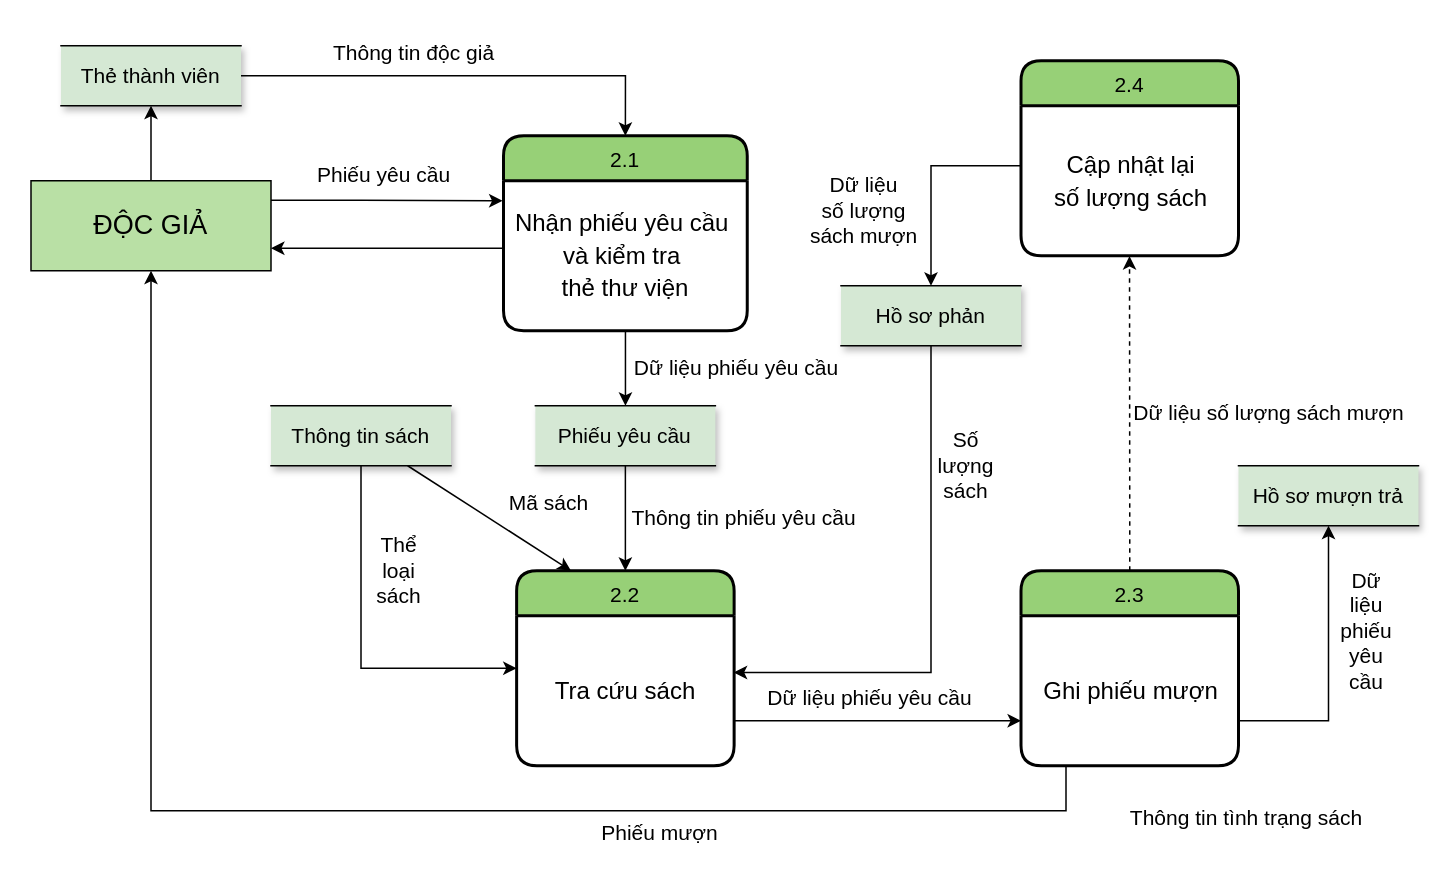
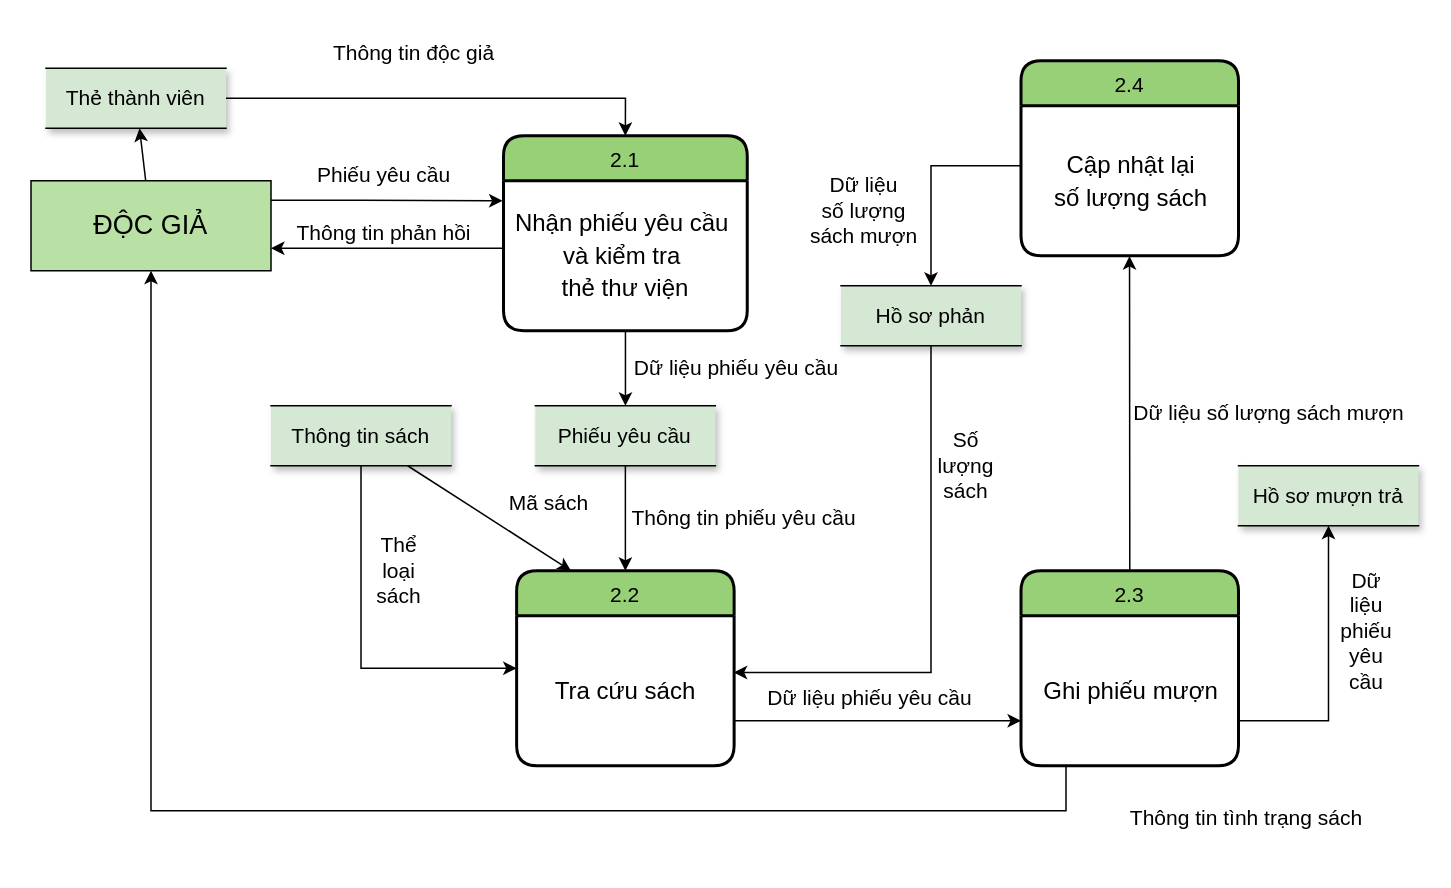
  <mxCell id="0" />
  <mxCell id="1" parent="0" />
  <mxCell id="2" style="edgeStyle=orthogonalEdgeStyle;rounded=0;orthogonalLoop=1;jettySize=auto;html=1;entryX=-0.004;entryY=0.134;entryDx=0;entryDy=0;entryPerimeter=0;fontSize=18;" parent="1" source="4" target="6" edge="1"><mxGeometry relative="1" as="geometry"><Array as="points"><mxPoint x="240" y="133" /><mxPoint x="240" y="133" /></Array></mxGeometry></mxCell>
  <mxCell id="3" value="" style="edgeStyle=none;rounded=0;orthogonalLoop=1;jettySize=auto;html=1;fontSize=14;" parent="1" source="4" target="18" edge="1"><mxGeometry relative="1" as="geometry" /></mxCell>
  <mxCell id="4" value="&lt;font style=&quot;font-size: 18px;&quot;&gt;ĐỘC GIẢ&lt;/font&gt;" style="rounded=0;whiteSpace=wrap;html=1;fillColor=#B9E0A5;" parent="1" vertex="1"><mxGeometry x="20" y="120" width="160" height="60" as="geometry" /></mxCell>
  <mxCell id="5" value="2.1" style="swimlane;childLayout=stackLayout;horizontal=1;startSize=30;horizontalStack=0;rounded=1;fontSize=14;fontStyle=0;strokeWidth=2;resizeParent=0;resizeLast=1;shadow=0;dashed=0;align=center;fillColor=#97D077;" parent="1" vertex="1"><mxGeometry x="335" y="90" width="162.5" height="130" as="geometry" /></mxCell>
  <mxCell id="6" value="&lt;font style=&quot;font-size: 16px;&quot;&gt;&lt;font style=&quot;&quot;&gt;Nhận phiếu yêu cầu&amp;nbsp;&lt;br&gt;&lt;/font&gt;và kiểm tra&amp;nbsp;&lt;br&gt;thẻ thư viện&lt;/font&gt;" style="text;html=1;align=center;verticalAlign=middle;resizable=0;points=[];autosize=1;strokeColor=none;fillColor=none;fontSize=18;" parent="5" vertex="1"><mxGeometry y="30" width="162.5" height="100" as="geometry" /></mxCell>
  <mxCell id="7" value="2.2" style="swimlane;childLayout=stackLayout;horizontal=1;startSize=30;horizontalStack=0;rounded=1;fontSize=14;fontStyle=0;strokeWidth=2;resizeParent=0;resizeLast=1;shadow=0;dashed=0;align=center;fillColor=#97D077;" parent="1" vertex="1"><mxGeometry x="343.75" y="380" width="145" height="130" as="geometry" /></mxCell>
  <mxCell id="8" value="&lt;span style=&quot;font-size: 16px;&quot;&gt;Tra cứu sách&lt;/span&gt;" style="text;html=1;align=center;verticalAlign=middle;resizable=0;points=[];autosize=1;strokeColor=none;fillColor=none;fontSize=18;" parent="7" vertex="1"><mxGeometry y="30" width="145" height="100" as="geometry" /></mxCell>
  <mxCell id="9" style="edgeStyle=orthogonalEdgeStyle;rounded=0;orthogonalLoop=1;jettySize=auto;html=1;fontSize=14;" parent="1" source="11" edge="1"><mxGeometry relative="1" as="geometry"><mxPoint x="100" y="180" as="targetPoint" /><Array as="points"><mxPoint x="710" y="540" /><mxPoint x="100" y="540" /></Array></mxGeometry></mxCell>
- <mxCell id="10" style="edgeStyle=orthogonalEdgeStyle;rounded=0;orthogonalLoop=1;jettySize=auto;html=1;entryX=0.499;entryY=1.002;entryDx=0;entryDy=0;entryPerimeter=0;fontSize=14;dashed=1;" parent="1" source="11" target="14" edge="1"><mxGeometry relative="1" as="geometry"><Array as="points"><mxPoint x="752" y="350" /><mxPoint x="752" y="350" /></Array></mxGeometry></mxCell>
+ <mxCell id="10" style="edgeStyle=orthogonalEdgeStyle;rounded=0;orthogonalLoop=1;jettySize=auto;html=1;entryX=0.499;entryY=1.002;entryDx=0;entryDy=0;entryPerimeter=0;fontSize=14;" parent="1" source="11" target="14" edge="1"><mxGeometry relative="1" as="geometry"><Array as="points"><mxPoint x="752" y="350" /><mxPoint x="752" y="350" /></Array></mxGeometry></mxCell>
  <mxCell id="11" value="2.3" style="swimlane;childLayout=stackLayout;horizontal=1;startSize=30;horizontalStack=0;rounded=1;fontSize=14;fontStyle=0;strokeWidth=2;resizeParent=0;resizeLast=1;shadow=0;dashed=0;align=center;fillColor=#97D077;" parent="1" vertex="1"><mxGeometry x="680" y="380" width="145" height="130" as="geometry" /></mxCell>
  <mxCell id="12" value="&lt;span style=&quot;font-size: 16px;&quot;&gt;Ghi phiếu mượn&lt;/span&gt;" style="text;html=1;align=center;verticalAlign=middle;resizable=0;points=[];autosize=1;strokeColor=none;fillColor=none;fontSize=18;" parent="11" vertex="1"><mxGeometry y="30" width="145" height="100" as="geometry" /></mxCell>
  <mxCell id="13" value="2.4" style="swimlane;childLayout=stackLayout;horizontal=1;startSize=30;horizontalStack=0;rounded=1;fontSize=14;fontStyle=0;strokeWidth=2;resizeParent=0;resizeLast=1;shadow=0;dashed=0;align=center;fillColor=#97D077;" parent="1" vertex="1"><mxGeometry x="680" y="40" width="145" height="130" as="geometry" /></mxCell>
  <mxCell id="14" value="&lt;span style=&quot;font-size: 16px;&quot;&gt;Cập nhật lại &lt;br&gt;số lượng sách&lt;/span&gt;" style="text;html=1;align=center;verticalAlign=middle;resizable=0;points=[];autosize=1;strokeColor=none;fillColor=none;fontSize=18;" parent="13" vertex="1"><mxGeometry y="30" width="145" height="100" as="geometry" /></mxCell>
  <mxCell id="15" value="&lt;font style=&quot;font-size: 14px;&quot;&gt;Phiếu yêu cầu&lt;/font&gt;" style="text;html=1;align=center;verticalAlign=middle;resizable=0;points=[];autosize=1;strokeColor=none;fillColor=none;fontSize=16;" parent="1" vertex="1"><mxGeometry x="200" y="100" width="110" height="30" as="geometry" /></mxCell>
+ <mxCell id="16" value="Thông tin phản hồi" style="text;html=1;align=center;verticalAlign=middle;resizable=0;points=[];autosize=1;strokeColor=none;fillColor=none;fontSize=14;" parent="1" vertex="1"><mxGeometry x="185" y="140" width="140" height="30" as="geometry" /></mxCell>
  <mxCell id="17" style="edgeStyle=orthogonalEdgeStyle;rounded=0;orthogonalLoop=1;jettySize=auto;html=1;entryX=0.5;entryY=0;entryDx=0;entryDy=0;fontSize=14;" parent="1" source="18" target="5" edge="1"><mxGeometry relative="1" as="geometry" /></mxCell>
- <mxCell id="18" value="&lt;span style=&quot;&quot;&gt;Thẻ thành viên&lt;/span&gt;" style="shape=partialRectangle;whiteSpace=wrap;html=1;left=0;right=0;fillColor=#D5E8D4;shadow=1;strokeColor=#000000;fontSize=14;" parent="1" vertex="1"><mxGeometry x="40" y="30" width="120" height="40" as="geometry" /></mxCell>
+ <mxCell id="18" value="&lt;span style=&quot;&quot;&gt;Thẻ thành viên&lt;/span&gt;" style="shape=partialRectangle;whiteSpace=wrap;html=1;left=0;right=0;fillColor=#D5E8D4;shadow=1;strokeColor=#000000;fontSize=14;" parent="1" vertex="1"><mxGeometry x="30" y="45" width="120" height="40" as="geometry" /></mxCell>
  <mxCell id="19" value="Thông tin&amp;nbsp;độc giả" style="text;html=1;align=center;verticalAlign=middle;resizable=0;points=[];autosize=1;strokeColor=none;fillColor=none;fontSize=14;" parent="1" vertex="1"><mxGeometry x="210" y="20" width="130" height="30" as="geometry" /></mxCell>
  <mxCell id="20" style="edgeStyle=orthogonalEdgeStyle;rounded=0;orthogonalLoop=1;jettySize=auto;html=1;entryX=1;entryY=0.75;entryDx=0;entryDy=0;fontSize=14;" parent="1" source="6" target="4" edge="1"><mxGeometry relative="1" as="geometry"><Array as="points"><mxPoint x="320" y="165" /><mxPoint x="320" y="165" /></Array></mxGeometry></mxCell>
  <mxCell id="21" style="edgeStyle=orthogonalEdgeStyle;rounded=0;orthogonalLoop=1;jettySize=auto;html=1;entryX=0.5;entryY=0;entryDx=0;entryDy=0;fontSize=14;" parent="1" source="22" target="7" edge="1"><mxGeometry relative="1" as="geometry" /></mxCell>
  <mxCell id="22" value="&lt;span style=&quot;&quot;&gt;Phi&lt;/span&gt;ếu yêu cầu" style="shape=partialRectangle;whiteSpace=wrap;html=1;left=0;right=0;fillColor=#D5E8D4;shadow=1;strokeColor=#000000;fontSize=14;" parent="1" vertex="1"><mxGeometry x="356.25" y="270" width="120" height="40" as="geometry" /></mxCell>
  <mxCell id="23" value="Dữ liệu phiếu yêu cầu" style="text;html=1;align=center;verticalAlign=middle;resizable=0;points=[];autosize=1;strokeColor=none;fillColor=none;fontSize=14;" parent="1" vertex="1"><mxGeometry x="410" y="230" width="160" height="30" as="geometry" /></mxCell>
  <mxCell id="24" value="Thông tin phiếu yêu cầu" style="text;html=1;align=center;verticalAlign=middle;resizable=0;points=[];autosize=1;strokeColor=none;fillColor=none;fontSize=14;" parent="1" vertex="1"><mxGeometry x="410" y="330" width="170" height="30" as="geometry" /></mxCell>
  <mxCell id="25" style="rounded=0;orthogonalLoop=1;jettySize=auto;html=1;entryX=0.25;entryY=0;entryDx=0;entryDy=0;fontSize=14;" parent="1" source="27" target="7" edge="1"><mxGeometry relative="1" as="geometry" /></mxCell>
  <mxCell id="26" style="edgeStyle=orthogonalEdgeStyle;rounded=0;orthogonalLoop=1;jettySize=auto;html=1;entryX=0;entryY=0.5;entryDx=0;entryDy=0;fontSize=14;" parent="1" source="27" target="7" edge="1"><mxGeometry relative="1" as="geometry"><Array as="points"><mxPoint x="240" y="445" /></Array></mxGeometry></mxCell>
  <mxCell id="27" value="Thông tin sách" style="shape=partialRectangle;whiteSpace=wrap;html=1;left=0;right=0;fillColor=#D5E8D4;shadow=1;strokeColor=#000000;fontSize=14;" parent="1" vertex="1"><mxGeometry x="180" y="270" width="120" height="40" as="geometry" /></mxCell>
  <mxCell id="28" style="edgeStyle=orthogonalEdgeStyle;rounded=0;orthogonalLoop=1;jettySize=auto;html=1;entryX=0.998;entryY=0.378;entryDx=0;entryDy=0;entryPerimeter=0;fontSize=14;" parent="1" source="29" target="8" edge="1"><mxGeometry relative="1" as="geometry"><Array as="points"><mxPoint x="620" y="448" /></Array></mxGeometry></mxCell>
  <mxCell id="29" value="Hồ sơ phản" style="shape=partialRectangle;whiteSpace=wrap;html=1;left=0;right=0;fillColor=#D5E8D4;shadow=1;strokeColor=#000000;fontSize=14;" parent="1" vertex="1"><mxGeometry x="560" y="190" width="120" height="40" as="geometry" /></mxCell>
  <mxCell id="30" value="Hồ sơ mượn trả" style="shape=partialRectangle;whiteSpace=wrap;html=1;left=0;right=0;fillColor=#D5E8D4;shadow=1;strokeColor=#000000;fontSize=14;" parent="1" vertex="1"><mxGeometry x="825" y="310" width="120" height="40" as="geometry" /></mxCell>
  <mxCell id="31" value="Mã sách" style="text;html=1;align=center;verticalAlign=middle;resizable=0;points=[];autosize=1;strokeColor=none;fillColor=none;fontSize=14;" parent="1" vertex="1"><mxGeometry x="325" y="320" width="80" height="30" as="geometry" /></mxCell>
  <mxCell id="32" value="Thể&lt;br&gt;loại &lt;br&gt;sách" style="text;html=1;align=center;verticalAlign=middle;resizable=0;points=[];autosize=1;strokeColor=none;fillColor=none;fontSize=14;" parent="1" vertex="1"><mxGeometry x="240" y="350" width="50" height="60" as="geometry" /></mxCell>
  <mxCell id="33" style="edgeStyle=orthogonalEdgeStyle;rounded=0;orthogonalLoop=1;jettySize=auto;html=1;fontSize=14;" parent="1" source="6" target="22" edge="1"><mxGeometry relative="1" as="geometry" /></mxCell>
- <mxCell id="34" value="Phiếu mượn" style="text;html=1;align=center;verticalAlign=middle;resizable=0;points=[];autosize=1;strokeColor=none;fillColor=none;fontSize=14;" parent="1" vertex="1"><mxGeometry x="388.75" y="540" width="100" height="30" as="geometry" /></mxCell>
  <mxCell id="35" value="Thông tin tình trạng sách" style="text;html=1;align=center;verticalAlign=middle;resizable=0;points=[];autosize=1;strokeColor=none;fillColor=none;fontSize=14;" parent="1" vertex="1"><mxGeometry x="740" y="530" width="180" height="30" as="geometry" /></mxCell>
  <mxCell id="36" value="Dữ liệu phiếu yêu cầu" style="text;html=1;align=center;verticalAlign=middle;resizable=0;points=[];autosize=1;strokeColor=none;fillColor=none;fontSize=14;" parent="1" vertex="1"><mxGeometry x="498.75" y="450" width="160" height="30" as="geometry" /></mxCell>
  <mxCell id="37" style="edgeStyle=orthogonalEdgeStyle;rounded=0;orthogonalLoop=1;jettySize=auto;html=1;fontSize=14;" parent="1" source="8" edge="1"><mxGeometry relative="1" as="geometry"><mxPoint x="680" y="480" as="targetPoint" /><Array as="points"><mxPoint x="680" y="479" /><mxPoint x="680" y="479" /></Array></mxGeometry></mxCell>
  <mxCell id="38" value="Số&lt;br&gt;lượng&lt;br&gt;sách" style="text;html=1;align=center;verticalAlign=middle;resizable=0;points=[];autosize=1;strokeColor=none;fillColor=none;fontSize=14;" parent="1" vertex="1"><mxGeometry x="612.5" y="280" width="60" height="60" as="geometry" /></mxCell>
  <mxCell id="39" value="Dữ liệu số lượng sách mượn" style="text;html=1;align=center;verticalAlign=middle;resizable=0;points=[];autosize=1;strokeColor=none;fillColor=none;fontSize=14;" parent="1" vertex="1"><mxGeometry x="745" y="260" width="200" height="30" as="geometry" /></mxCell>
  <mxCell id="40" value="Dữ liệu &lt;br&gt;số lượng &lt;br&gt;sách mượn" style="text;html=1;align=center;verticalAlign=middle;resizable=0;points=[];autosize=1;strokeColor=none;fillColor=none;fontSize=14;" parent="1" vertex="1"><mxGeometry x="530" y="110" width="90" height="60" as="geometry" /></mxCell>
  <mxCell id="41" style="edgeStyle=orthogonalEdgeStyle;rounded=0;orthogonalLoop=1;jettySize=auto;html=1;entryX=0.5;entryY=0;entryDx=0;entryDy=0;fontSize=14;" parent="1" source="14" target="29" edge="1"><mxGeometry relative="1" as="geometry"><Array as="points"><mxPoint x="620" y="110" /></Array></mxGeometry></mxCell>
  <mxCell id="42" style="edgeStyle=orthogonalEdgeStyle;rounded=0;orthogonalLoop=1;jettySize=auto;html=1;entryX=0.5;entryY=1;entryDx=0;entryDy=0;fontSize=14;" parent="1" source="12" target="30" edge="1"><mxGeometry relative="1" as="geometry"><Array as="points"><mxPoint x="885" y="480" /></Array></mxGeometry></mxCell>
  <mxCell id="43" value="Dữ&lt;br&gt;liệu&lt;br&gt;phiếu&lt;br&gt;yêu&lt;br&gt;cầu" style="text;html=1;align=center;verticalAlign=middle;resizable=0;points=[];autosize=1;strokeColor=none;fillColor=none;fontSize=14;" parent="1" vertex="1"><mxGeometry x="880" y="370" width="60" height="100" as="geometry" /></mxCell>
